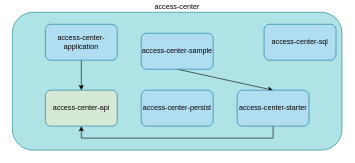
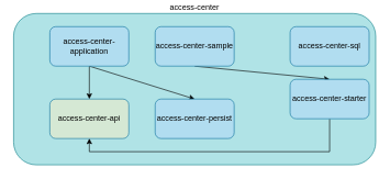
  <mxCell id="0" />
  <mxCell id="1" parent="0" />
  <mxCell id="2" value="access-center" style="rounded=1;whiteSpace=wrap;html=1;labelPosition=center;verticalLabelPosition=top;align=center;verticalAlign=bottom;fillColor=#b0e3e6;strokeColor=#0e8088;" vertex="1" parent="1"><mxGeometry x="20" y="20" width="550" height="230" as="geometry" /></mxCell>
  <mxCell id="3" value="access-center-api" style="rounded=1;whiteSpace=wrap;html=1;fillColor=#d5e8d4;strokeColor=#10739e;" vertex="1" parent="1"><mxGeometry x="75" y="150" width="120" height="60" as="geometry" /></mxCell>
  <mxCell id="4" style="edgeStyle=orthogonalEdgeStyle;rounded=0;orthogonalLoop=1;jettySize=auto;html=1;exitX=0.5;exitY=1;exitDx=0;exitDy=0;" edge="1" parent="1" source="6" target="3"><mxGeometry relative="1" as="geometry" /></mxCell>
+ <mxCell id="5" style="rounded=0;orthogonalLoop=1;jettySize=auto;html=1;exitX=0.5;exitY=1;exitDx=0;exitDy=0;entryX=0.5;entryY=0;entryDx=0;entryDy=0;" edge="1" parent="1" source="6" target="7"><mxGeometry relative="1" as="geometry" /></mxCell>
  <mxCell id="6" value="access-center-application" style="rounded=1;whiteSpace=wrap;html=1;fillColor=#b1ddf0;strokeColor=#10739e;" vertex="1" parent="1"><mxGeometry x="75" y="40" width="120" height="60" as="geometry" /></mxCell>
  <mxCell id="7" value="access-center-persist" style="rounded=1;whiteSpace=wrap;html=1;fillColor=#b1ddf0;strokeColor=#10739e;" vertex="1" parent="1"><mxGeometry x="235" y="150" width="120" height="60" as="geometry" /></mxCell>
  <mxCell id="8" style="edgeStyle=none;rounded=0;orthogonalLoop=1;jettySize=auto;html=1;exitX=0.5;exitY=1;exitDx=0;exitDy=0;entryX=0.5;entryY=0;entryDx=0;entryDy=0;" edge="1" parent="1" source="9" target="11"><mxGeometry relative="1" as="geometry" /></mxCell>
- <mxCell id="9" value="access-center-sample" style="rounded=1;whiteSpace=wrap;html=1;fillColor=#b1ddf0;strokeColor=#10739e;" vertex="1" parent="1"><mxGeometry x="235" y="55" width="120" height="60" as="geometry" /></mxCell>
+ <mxCell id="9" value="access-center-sample" style="rounded=1;whiteSpace=wrap;html=1;fillColor=#b1ddf0;strokeColor=#10739e;" vertex="1" parent="1"><mxGeometry x="235" y="40" width="120" height="60" as="geometry" /></mxCell>
  <mxCell id="10" style="edgeStyle=orthogonalEdgeStyle;rounded=0;orthogonalLoop=1;jettySize=auto;html=1;exitX=0.5;exitY=1;exitDx=0;exitDy=0;entryX=0.5;entryY=1;entryDx=0;entryDy=0;" edge="1" parent="1" source="11" target="3"><mxGeometry relative="1" as="geometry" /></mxCell>
- <mxCell id="11" value="access-center-starter" style="rounded=1;whiteSpace=wrap;html=1;fillColor=#b1ddf0;strokeColor=#10739e;" vertex="1" parent="1"><mxGeometry x="395" y="150" width="120" height="60" as="geometry" /></mxCell>
+ <mxCell id="11" value="access-center-starter" style="rounded=1;whiteSpace=wrap;html=1;fillColor=#b1ddf0;strokeColor=#10739e;" vertex="1" parent="1"><mxGeometry x="440" y="120" width="120" height="60" as="geometry" /></mxCell>
  <mxCell id="12" value="access-center-sql" style="rounded=1;whiteSpace=wrap;html=1;fillColor=#b1ddf0;strokeColor=#10739e;" vertex="1" parent="1"><mxGeometry x="440" y="40" width="120" height="60" as="geometry" /></mxCell>
